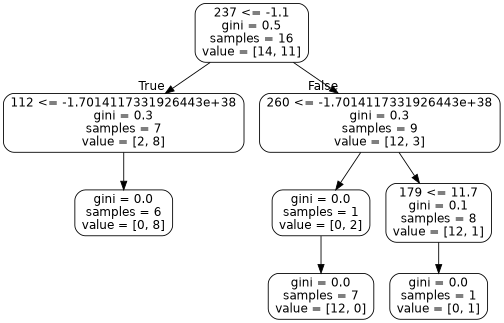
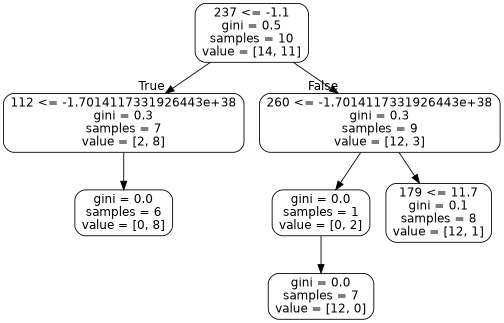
  digraph {
    node [color=black fontname=helvetica shape=box style=rounded]
    edge [fontname=helvetica]
-   n1 [label="237 <= -1.1\ngini = 0.5\nsamples = 16\nvalue = [14, 11]"]
+   n1 [label="237 <= -1.1\ngini = 0.5\nsamples = 10\nvalue = [14, 11]"]
    n2 [label="112 <= -1.7014117331926443e+38\ngini = 0.3\nsamples = 7\nvalue = [2, 8]"]
    n3 [label="260 <= -1.7014117331926443e+38\ngini = 0.3\nsamples = 9\nvalue = [12, 3]"]
    n4 [label="gini = 0.0\nsamples = 6\nvalue = [0, 8]"]
    n5 [label="gini = 0.0\nsamples = 1\nvalue = [0, 2]"]
    n6 [label="179 <= 11.7\ngini = 0.1\nsamples = 8\nvalue = [12, 1]"]
    n7 [label="gini = 0.0\nsamples = 7\nvalue = [12, 0]"]
-   n8 [label="gini = 0.0\nsamples = 1\nvalue = [0, 1]"]
    n1 -> n2 [headlabel=True labelangle=45 labeldistance=2.5]
    n1 -> n3 [headlabel=False labelangle=-45 labeldistance=2.5]
    n2 -> n4
    n3 -> n5
    n3 -> n6
    n5 -> n7
-   n6 -> n8
  }
